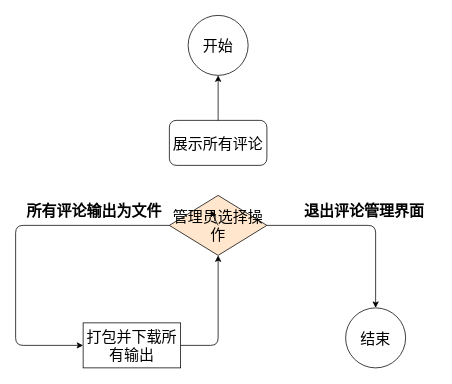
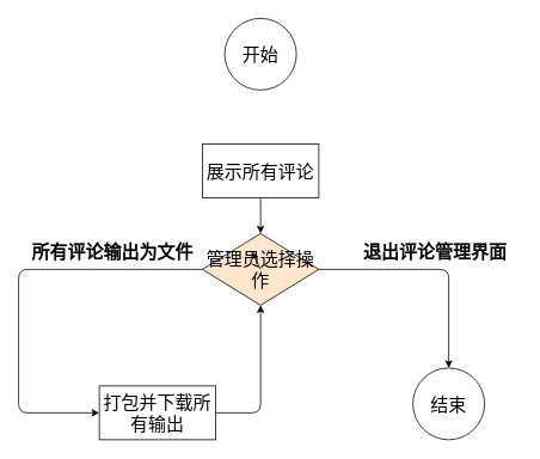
  <mxCell id="0" />
  <mxCell id="1" parent="0" />
  <mxCell id="2" value="&lt;font style=&quot;font-size: 20px&quot;&gt;开始&lt;/font&gt;" style="ellipse;whiteSpace=wrap;html=1;aspect=fixed;" parent="1" vertex="1"><mxGeometry x="250" y="20" width="80" height="80" as="geometry" /></mxCell>
  <mxCell id="3" value="&lt;span style=&quot;font-size: 20px&quot;&gt;管理员选择操作&lt;/span&gt;" style="rhombus;whiteSpace=wrap;html=1;fillColor=#ffe6cc;" parent="1" vertex="1"><mxGeometry x="225" y="260" width="130" height="80" as="geometry" /></mxCell>
  <mxCell id="4" value="&lt;font style=&quot;font-size: 20px&quot;&gt;打包并下载所有输出&lt;/font&gt;" style="rounded=0;whiteSpace=wrap;html=1;" parent="1" vertex="1"><mxGeometry x="110" y="430" width="130" height="60" as="geometry" /></mxCell>
  <mxCell id="5" value="" style="edgeStyle=segmentEdgeStyle;endArrow=classic;html=1;" parent="1" source="3" target="7" edge="1"><mxGeometry width="50" height="50" relative="1" as="geometry"><mxPoint x="705.096" y="300.059" as="sourcePoint" /><mxPoint x="525" y="400" as="targetPoint" /><Array as="points"><mxPoint x="500" y="300" /></Array></mxGeometry></mxCell>
  <mxCell id="6" value="&lt;font style=&quot;font-size: 20px&quot;&gt;&lt;b&gt;退出评论管理界面&lt;/b&gt;&lt;/font&gt;" style="text;html=1;strokeColor=none;fillColor=none;align=center;verticalAlign=middle;whiteSpace=wrap;rounded=0;" parent="1" vertex="1"><mxGeometry x="390" y="270" width="190" height="20" as="geometry" /></mxCell>
  <mxCell id="7" value="&lt;font style=&quot;font-size: 20px&quot;&gt;结束&lt;/font&gt;" style="ellipse;whiteSpace=wrap;html=1;aspect=fixed;" parent="1" vertex="1"><mxGeometry x="460" y="410" width="80" height="80" as="geometry" /></mxCell>
- <mxCell id="8" value="&lt;span style=&quot;font-size: 20px&quot;&gt;展示所有评论&lt;/span&gt;" style="whiteSpace=wrap;html=1;rounded=1;" parent="1" vertex="1"><mxGeometry x="225" y="160" width="130" height="60" as="geometry" /></mxCell>
- <mxCell id="9" value="" style="endArrow=classic;html=1;" parent="1" source="8" target="2" edge="1"><mxGeometry width="50" height="50" relative="1" as="geometry"><mxPoint x="230" y="250" as="sourcePoint" /><mxPoint x="280" y="200" as="targetPoint" /></mxGeometry></mxCell>
+ <mxCell id="8" value="&lt;span style=&quot;font-size: 20px&quot;&gt;展示所有评论&lt;/span&gt;" style="rounded=0;whiteSpace=wrap;html=1;" parent="1" vertex="1"><mxGeometry x="225" y="160" width="130" height="60" as="geometry" /></mxCell>
+ <mxCell id="9" value="" style="endArrow=classic;html=1;" parent="1" source="8" target="3" edge="1"><mxGeometry width="50" height="50" relative="1" as="geometry"><mxPoint x="230" y="250" as="sourcePoint" /><mxPoint x="280" y="200" as="targetPoint" /></mxGeometry></mxCell>
  <mxCell id="10" value="" style="endArrow=classic;html=1;" parent="1" source="3" edge="1"><mxGeometry width="50" height="50" relative="1" as="geometry"><mxPoint x="230" y="330" as="sourcePoint" /><mxPoint x="280" y="280" as="targetPoint" /></mxGeometry></mxCell>
  <mxCell id="11" value="" style="edgeStyle=segmentEdgeStyle;endArrow=classic;html=1;exitX=0;exitY=0.5;exitDx=0;exitDy=0;" parent="1" source="3" target="4" edge="1"><mxGeometry width="50" height="50" relative="1" as="geometry"><mxPoint x="365" y="310" as="sourcePoint" /><mxPoint x="595" y="430" as="targetPoint" /><Array as="points"><mxPoint x="20" y="300" /><mxPoint x="20" y="460" /></Array></mxGeometry></mxCell>
  <mxCell id="12" value="&lt;font style=&quot;font-size: 20px&quot;&gt;&lt;b&gt;所有评论输出为文件&lt;/b&gt;&lt;/font&gt;" style="text;html=1;strokeColor=none;fillColor=none;align=center;verticalAlign=middle;whiteSpace=wrap;rounded=0;" parent="1" vertex="1"><mxGeometry x="30" y="270" width="190" height="20" as="geometry" /></mxCell>
  <mxCell id="13" value="" style="edgeStyle=segmentEdgeStyle;endArrow=classic;html=1;" parent="1" source="4" target="3" edge="1"><mxGeometry width="50" height="50" relative="1" as="geometry"><mxPoint x="230" y="330" as="sourcePoint" /><mxPoint x="280" y="280" as="targetPoint" /></mxGeometry></mxCell>
